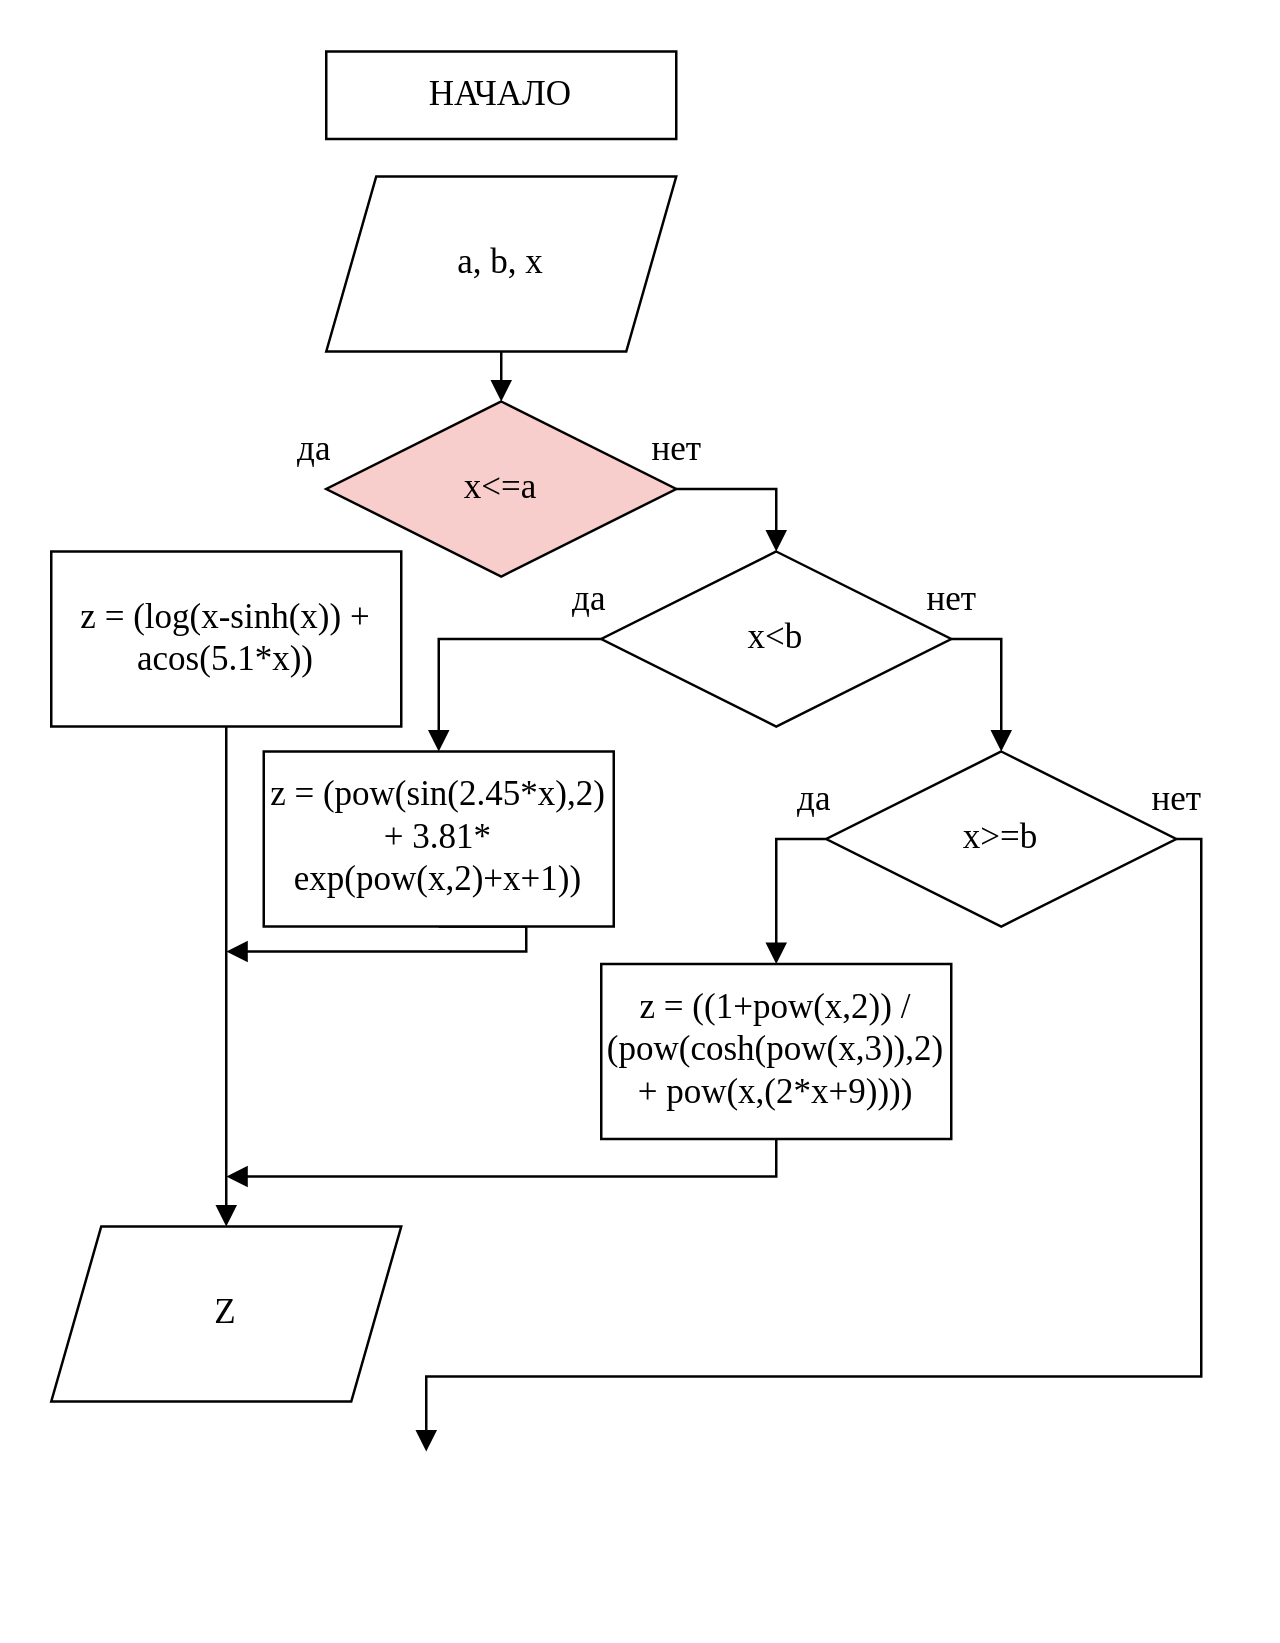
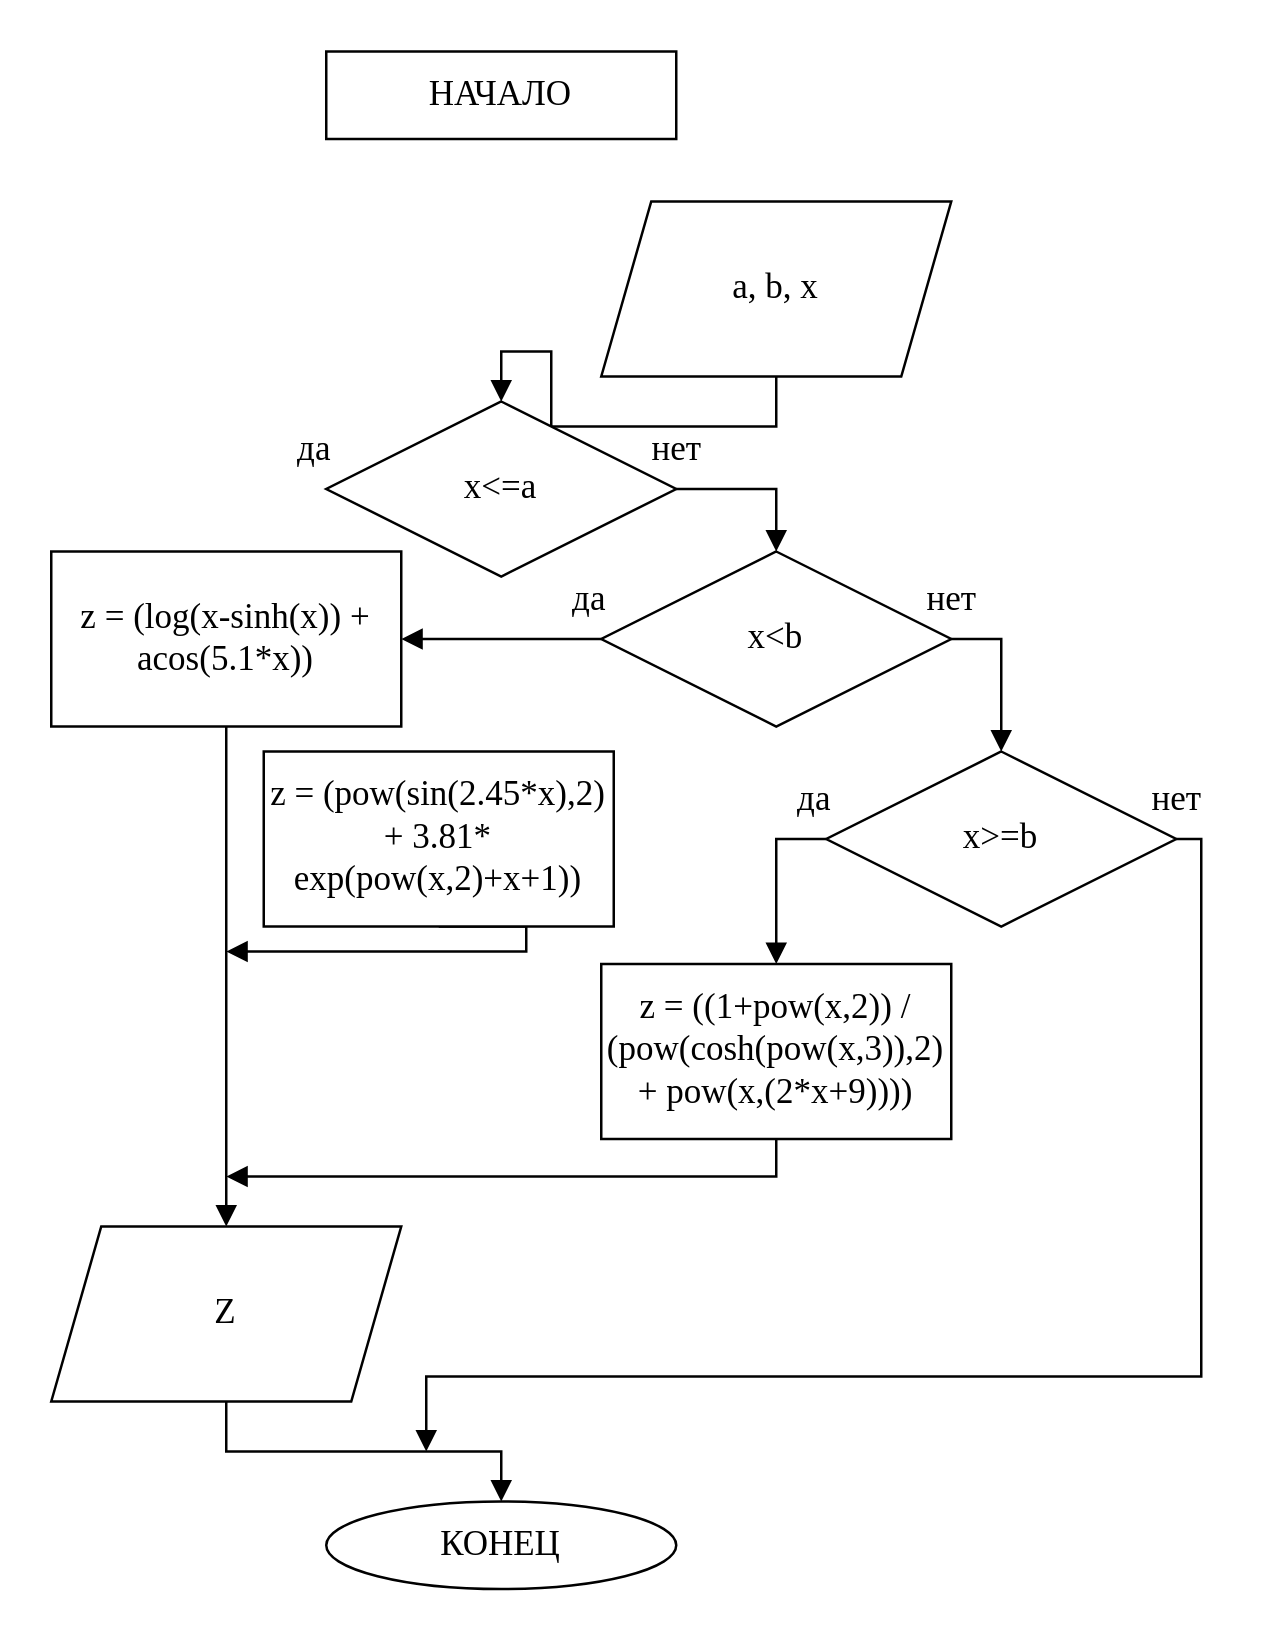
  <mxCell id="0" />
  <mxCell id="1" parent="0" />
  <mxCell id="2" value="НАЧАЛО" style="whiteSpace=wrap;html=1;fontSize=14;fontFamily=Times New Roman;labelBorderColor=none;strokeWidth=1;rounded=0;" vertex="1" parent="1"><mxGeometry x="130" y="20" width="140" height="35" as="geometry" /></mxCell>
+ <mxCell id="3" value="КОНЕЦ" style="ellipse;whiteSpace=wrap;html=1;fontSize=14;fontFamily=Times New Roman;labelBorderColor=none;strokeWidth=1;" vertex="1" parent="1"><mxGeometry x="130" y="600" width="140" height="35" as="geometry" /></mxCell>
  <mxCell id="4" style="edgeStyle=orthogonalEdgeStyle;rounded=0;orthogonalLoop=1;jettySize=auto;html=1;exitX=0.5;exitY=1;exitDx=0;exitDy=0;entryX=0.5;entryY=0;entryDx=0;entryDy=0;endArrow=block;endFill=1;" edge="1" parent="1" source="5" target="7"><mxGeometry relative="1" as="geometry" /></mxCell>
- <mxCell id="5" value="a, b, x" style="shape=parallelogram;perimeter=parallelogramPerimeter;whiteSpace=wrap;html=1;fixedSize=1;strokeWidth=1;fontFamily=Times New Roman;fontSize=14;" vertex="1" parent="1"><mxGeometry x="130" y="70" width="140" height="70" as="geometry" /></mxCell>
+ <mxCell id="5" value="a, b, x" style="shape=parallelogram;perimeter=parallelogramPerimeter;whiteSpace=wrap;html=1;fixedSize=1;strokeWidth=1;fontFamily=Times New Roman;fontSize=14;" vertex="1" parent="1"><mxGeometry x="240" y="80" width="140" height="70" as="geometry" /></mxCell>
  <mxCell id="6" style="edgeStyle=orthogonalEdgeStyle;rounded=0;orthogonalLoop=1;jettySize=auto;html=1;exitX=1;exitY=0.5;exitDx=0;exitDy=0;entryX=0.5;entryY=0;entryDx=0;entryDy=0;endArrow=block;endFill=1;" edge="1" parent="1" source="7" target="14"><mxGeometry relative="1" as="geometry" /></mxCell>
- <mxCell id="7" value="x&amp;lt;=a" style="rhombus;whiteSpace=wrap;html=1;strokeWidth=1;fontFamily=Times New Roman;fontSize=14;fillColor=#f8cecc;" vertex="1" parent="1"><mxGeometry x="130" y="160" width="140" height="70" as="geometry" /></mxCell>
+ <mxCell id="7" value="x&amp;lt;=a" style="rhombus;whiteSpace=wrap;html=1;strokeWidth=1;fontFamily=Times New Roman;fontSize=14;" vertex="1" parent="1"><mxGeometry x="130" y="160" width="140" height="70" as="geometry" /></mxCell>
  <mxCell id="8" value="да" style="text;html=1;align=center;verticalAlign=middle;resizable=0;points=[];autosize=1;fontSize=14;fontFamily=Times New Roman;" vertex="1" parent="1"><mxGeometry x="110" y="170" width="30" height="20" as="geometry" /></mxCell>
  <mxCell id="9" style="edgeStyle=orthogonalEdgeStyle;rounded=0;orthogonalLoop=1;jettySize=auto;html=1;exitX=0.5;exitY=1;exitDx=0;exitDy=0;endArrow=block;endFill=1;" edge="1" parent="1" source="10" target="16"><mxGeometry relative="1" as="geometry" /></mxCell>
  <mxCell id="10" value="z = (log(x-sinh(x)) + acos(5.1*x))" style="rounded=0;whiteSpace=wrap;html=1;strokeWidth=1;fontFamily=Times New Roman;fontSize=14;" vertex="1" parent="1"><mxGeometry x="20" y="220" width="140" height="70" as="geometry" /></mxCell>
  <mxCell id="11" value="нет" style="text;html=1;align=center;verticalAlign=middle;resizable=0;points=[];autosize=1;fontSize=14;fontFamily=Times New Roman;" vertex="1" parent="1"><mxGeometry x="250" y="170" width="40" height="20" as="geometry" /></mxCell>
- <mxCell id="12" style="edgeStyle=orthogonalEdgeStyle;rounded=0;orthogonalLoop=1;jettySize=auto;html=1;exitX=0;exitY=0.5;exitDx=0;exitDy=0;entryX=0.5;entryY=0;entryDx=0;entryDy=0;endArrow=block;endFill=1;" edge="1" parent="1" source="14" target="18"><mxGeometry relative="1" as="geometry" /></mxCell>
+ <mxCell id="12" style="edgeStyle=orthogonalEdgeStyle;rounded=0;orthogonalLoop=1;jettySize=auto;html=1;exitX=0;exitY=0.5;exitDx=0;exitDy=0;endArrow=block;endFill=1;" edge="1" parent="1" source="14" target="10"><mxGeometry relative="1" as="geometry" /></mxCell>
  <mxCell id="13" style="edgeStyle=orthogonalEdgeStyle;rounded=0;orthogonalLoop=1;jettySize=auto;html=1;exitX=1;exitY=0.5;exitDx=0;exitDy=0;entryX=0.5;entryY=0;entryDx=0;entryDy=0;endArrow=block;endFill=1;" edge="1" parent="1" source="14" target="23"><mxGeometry relative="1" as="geometry" /></mxCell>
  <mxCell id="14" value="x&amp;lt;b" style="rhombus;whiteSpace=wrap;html=1;strokeWidth=1;fontFamily=Times New Roman;fontSize=14;" vertex="1" parent="1"><mxGeometry x="240" y="220" width="140" height="70" as="geometry" /></mxCell>
+ <mxCell id="15" style="edgeStyle=orthogonalEdgeStyle;rounded=0;orthogonalLoop=1;jettySize=auto;html=1;exitX=0.5;exitY=1;exitDx=0;exitDy=0;entryX=0.5;entryY=0;entryDx=0;entryDy=0;endArrow=block;endFill=1;" edge="1" parent="1" source="16" target="3"><mxGeometry relative="1" as="geometry" /></mxCell>
  <mxCell id="16" value="Z" style="shape=parallelogram;perimeter=parallelogramPerimeter;whiteSpace=wrap;html=1;fixedSize=1;strokeWidth=1;fontFamily=Times New Roman;fontSize=14;" vertex="1" parent="1"><mxGeometry x="20" y="490" width="140" height="70" as="geometry" /></mxCell>
  <mxCell id="17" style="edgeStyle=orthogonalEdgeStyle;rounded=0;orthogonalLoop=1;jettySize=auto;html=1;exitX=0.5;exitY=1;exitDx=0;exitDy=0;endArrow=block;endFill=1;" edge="1" parent="1" source="18"><mxGeometry relative="1" as="geometry"><mxPoint x="90" y="380" as="targetPoint" /><Array as="points"><mxPoint x="210" y="380" /></Array></mxGeometry></mxCell>
  <mxCell id="18" value="z = (pow(sin(2.45*x),2) + 3.81*&lt;br&gt;exp(pow(x,2)+x+1))" style="rounded=0;whiteSpace=wrap;html=1;strokeWidth=1;fontFamily=Times New Roman;fontSize=14;" vertex="1" parent="1"><mxGeometry x="105" y="300" width="140" height="70" as="geometry" /></mxCell>
  <mxCell id="19" value="да" style="text;html=1;align=center;verticalAlign=middle;resizable=0;points=[];autosize=1;fontSize=14;fontFamily=Times New Roman;" vertex="1" parent="1"><mxGeometry x="220" y="230" width="30" height="20" as="geometry" /></mxCell>
  <mxCell id="20" value="нет" style="text;html=1;align=center;verticalAlign=middle;resizable=0;points=[];autosize=1;fontSize=14;fontFamily=Times New Roman;" vertex="1" parent="1"><mxGeometry x="360" y="230" width="40" height="20" as="geometry" /></mxCell>
  <mxCell id="21" style="edgeStyle=orthogonalEdgeStyle;rounded=0;orthogonalLoop=1;jettySize=auto;html=1;exitX=0;exitY=0.5;exitDx=0;exitDy=0;entryX=0.5;entryY=0;entryDx=0;entryDy=0;endArrow=block;endFill=1;" edge="1" parent="1" source="23" target="25"><mxGeometry relative="1" as="geometry" /></mxCell>
  <mxCell id="22" style="edgeStyle=orthogonalEdgeStyle;rounded=0;orthogonalLoop=1;jettySize=auto;html=1;exitX=1;exitY=0.5;exitDx=0;exitDy=0;endArrow=block;endFill=1;" edge="1" parent="1" source="23"><mxGeometry relative="1" as="geometry"><mxPoint x="170" y="580" as="targetPoint" /><Array as="points"><mxPoint x="480" y="335" /><mxPoint x="480" y="550" /><mxPoint x="170" y="550" /></Array></mxGeometry></mxCell>
  <mxCell id="23" value="x&amp;gt;=b" style="rhombus;whiteSpace=wrap;html=1;strokeWidth=1;fontFamily=Times New Roman;fontSize=14;" vertex="1" parent="1"><mxGeometry x="330" y="300" width="140" height="70" as="geometry" /></mxCell>
  <mxCell id="24" style="edgeStyle=orthogonalEdgeStyle;rounded=0;orthogonalLoop=1;jettySize=auto;html=1;exitX=0.5;exitY=1;exitDx=0;exitDy=0;endArrow=block;endFill=1;" edge="1" parent="1" source="25"><mxGeometry relative="1" as="geometry"><mxPoint x="90" y="470" as="targetPoint" /><Array as="points"><mxPoint x="310" y="470" /></Array></mxGeometry></mxCell>
  <mxCell id="25" value="z = ((1+pow(x,2)) / (pow(cosh(pow(x,3)),2) + pow(x,(2*x+9))))" style="rounded=0;whiteSpace=wrap;html=1;strokeWidth=1;fontFamily=Times New Roman;fontSize=14;" vertex="1" parent="1"><mxGeometry x="240" y="385" width="140" height="70" as="geometry" /></mxCell>
  <mxCell id="26" value="да" style="text;html=1;align=center;verticalAlign=middle;resizable=0;points=[];autosize=1;fontSize=14;fontFamily=Times New Roman;" vertex="1" parent="1"><mxGeometry x="310" y="310" width="30" height="20" as="geometry" /></mxCell>
  <mxCell id="27" value="нет" style="text;html=1;align=center;verticalAlign=middle;resizable=0;points=[];autosize=1;fontSize=14;fontFamily=Times New Roman;" vertex="1" parent="1"><mxGeometry x="450" y="310" width="40" height="20" as="geometry" /></mxCell>
